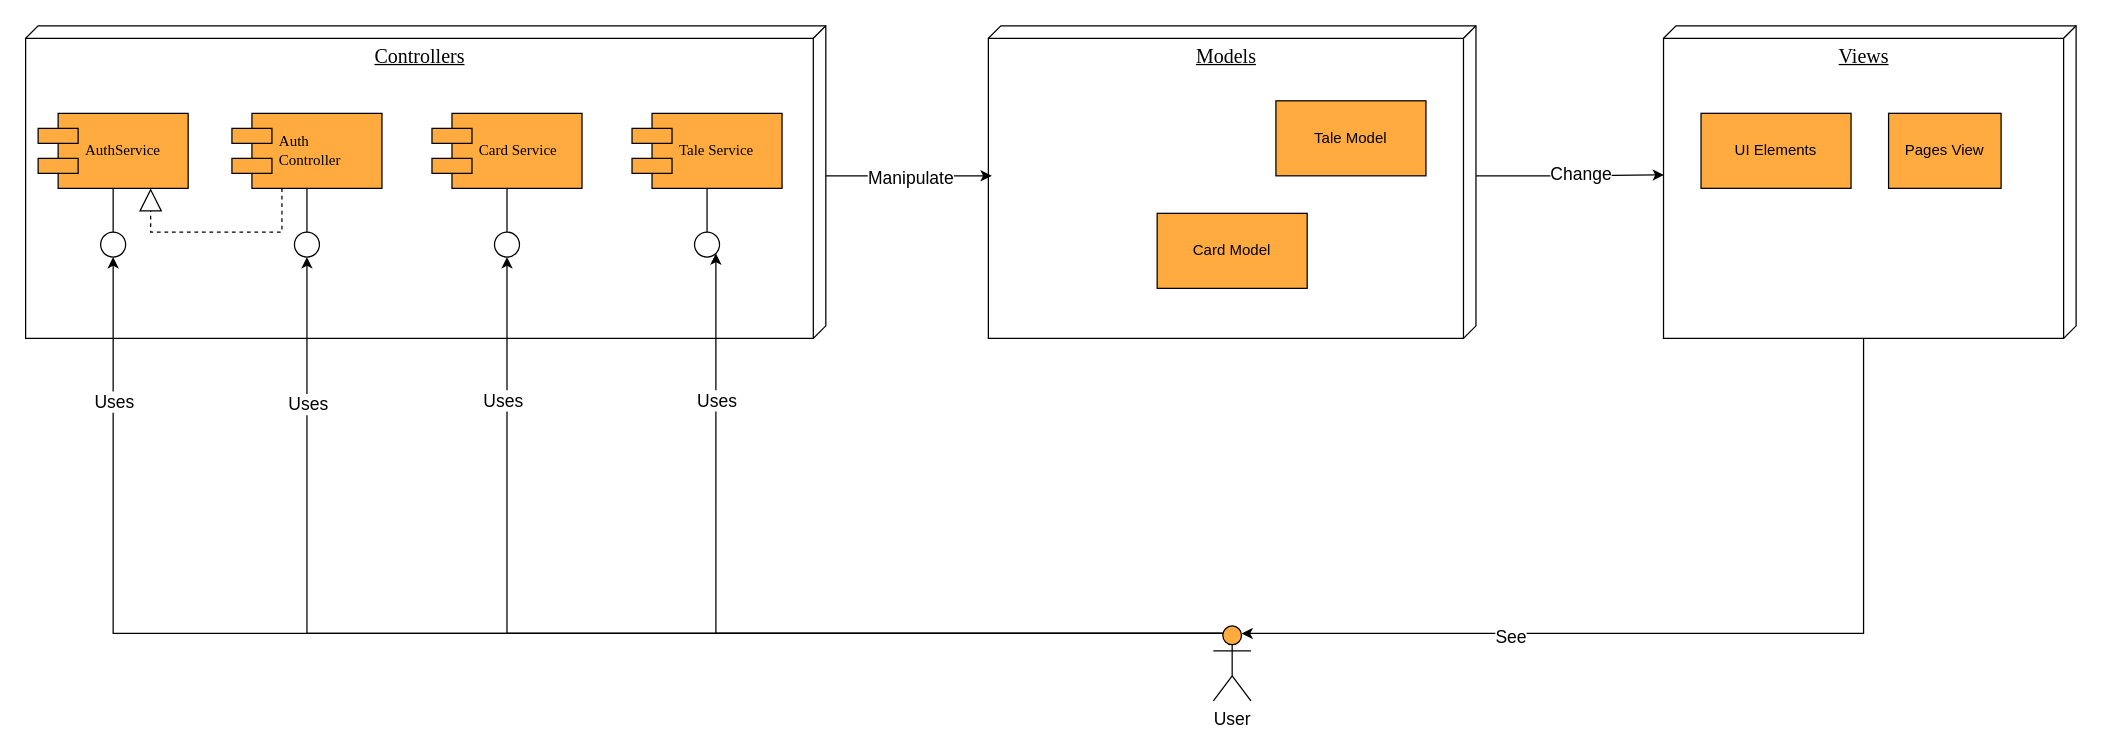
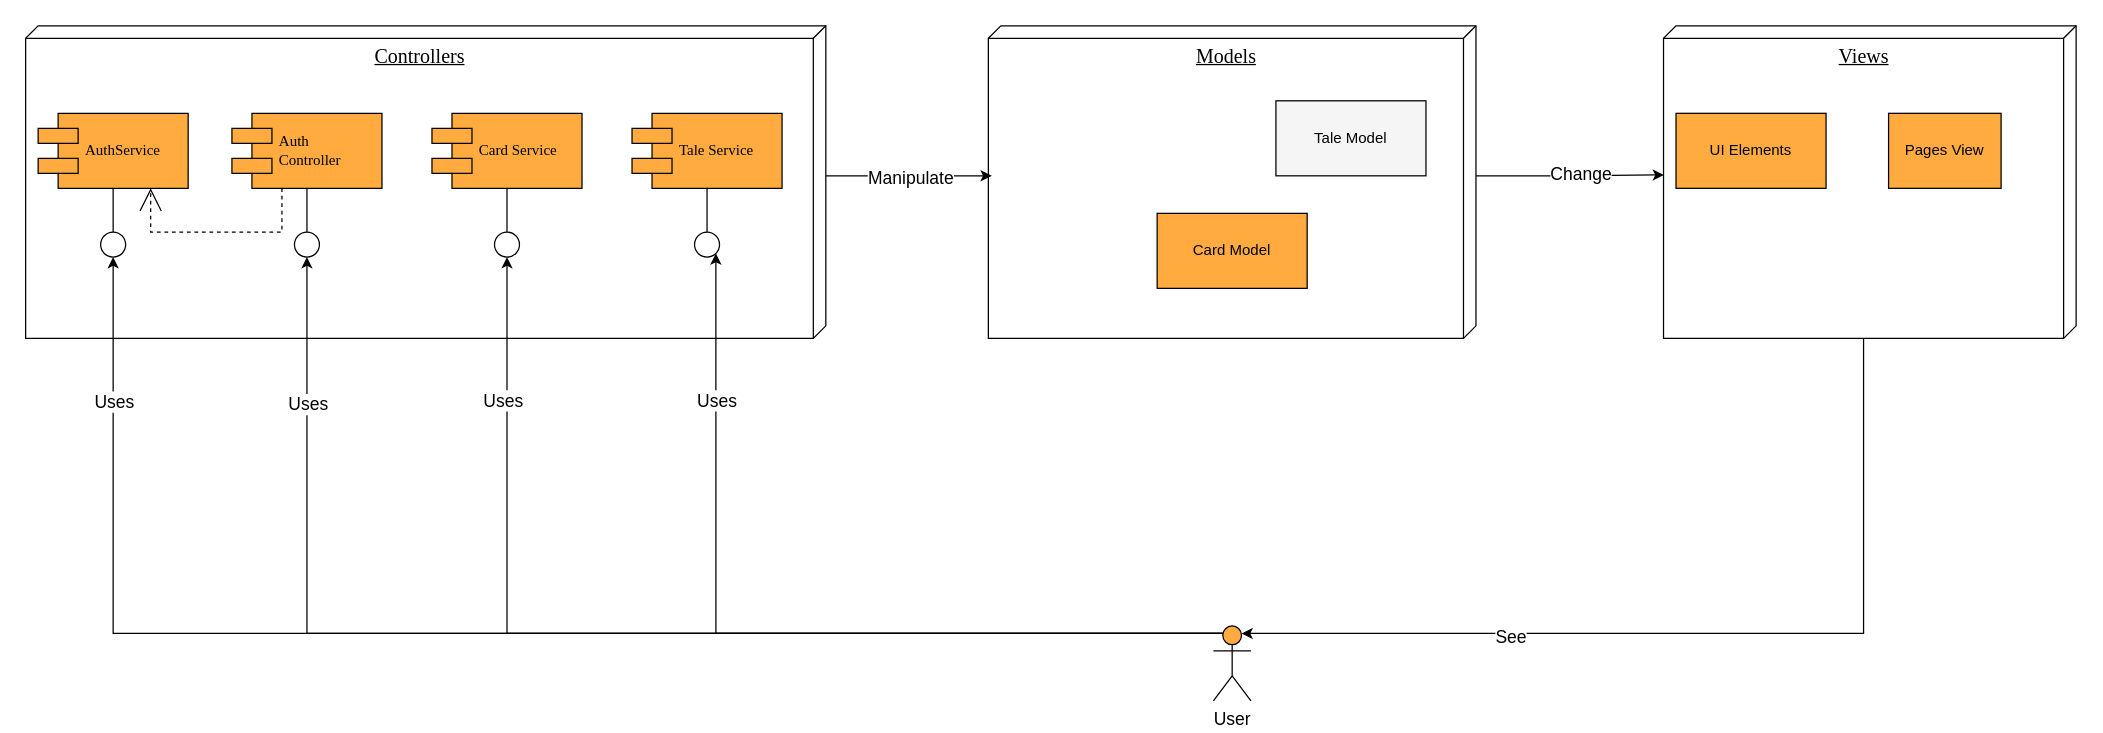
  <mxCell id="0" />
  <mxCell id="1" parent="0" />
  <mxCell id="2" value="&lt;font style=&quot;font-size: 16px;&quot;&gt;Controllers&lt;/font&gt;" style="verticalAlign=top;align=center;spacingTop=8;spacingLeft=2;spacingRight=12;shape=cube;size=10;direction=south;fontStyle=4;html=1;rounded=0;shadow=0;comic=0;labelBackgroundColor=none;strokeWidth=1;fontFamily=Verdana;fontSize=12" parent="1" vertex="1"><mxGeometry x="20" y="20" width="640" height="250" as="geometry" /></mxCell>
  <mxCell id="3" value="&lt;font style=&quot;font-size: 16px;&quot;&gt;Views&lt;/font&gt;" style="verticalAlign=top;align=center;spacingTop=8;spacingLeft=2;spacingRight=12;shape=cube;size=10;direction=south;fontStyle=4;html=1;rounded=0;shadow=0;comic=0;labelBackgroundColor=none;strokeWidth=1;fontFamily=Verdana;fontSize=12" parent="1" vertex="1"><mxGeometry x="1330" y="20" width="330" height="250" as="geometry" /></mxCell>
  <mxCell id="4" value="&lt;font style=&quot;font-size: 16px;&quot;&gt;Models&lt;/font&gt;" style="verticalAlign=top;align=center;spacingTop=8;spacingLeft=2;spacingRight=12;shape=cube;size=10;direction=south;fontStyle=4;html=1;rounded=0;shadow=0;comic=0;labelBackgroundColor=none;strokeWidth=1;fontFamily=Verdana;fontSize=12" parent="1" vertex="1"><mxGeometry x="790" y="20" width="390" height="250" as="geometry" /></mxCell>
  <mxCell id="5" style="edgeStyle=orthogonalEdgeStyle;rounded=0;orthogonalLoop=1;jettySize=auto;html=1;entryX=0.5;entryY=0;entryDx=0;entryDy=0;endArrow=none;endFill=0;exitX=0.5;exitY=1;exitDx=0;exitDy=0;" parent="1" source="36" target="21" edge="1"><mxGeometry relative="1" as="geometry"><mxPoint x="90" y="150" as="sourcePoint" /></mxGeometry></mxCell>
  <mxCell id="6" value="Auth&lt;br&gt;Controller" style="shape=component;align=left;spacingLeft=36;rounded=0;shadow=0;comic=0;labelBackgroundColor=none;strokeWidth=1;fontFamily=Verdana;fontSize=12;html=1;fillColor=#ffab40;" parent="1" vertex="1"><mxGeometry x="185" y="90" width="120" height="60" as="geometry" /></mxCell>
  <mxCell id="7" value="" style="ellipse;whiteSpace=wrap;html=1;rounded=0;shadow=0;comic=0;labelBackgroundColor=none;strokeWidth=1;fontFamily=Verdana;fontSize=12;align=center;" parent="1" vertex="1"><mxGeometry x="235" y="185" width="20" height="20" as="geometry" /></mxCell>
  <mxCell id="8" style="edgeStyle=elbowEdgeStyle;rounded=0;html=1;labelBackgroundColor=none;startArrow=none;startFill=0;startSize=8;endArrow=none;endFill=0;endSize=16;fontFamily=Verdana;fontSize=12;" parent="1" source="7" target="6" edge="1"><mxGeometry relative="1" as="geometry" /></mxCell>
- <mxCell id="9" style="edgeStyle=orthogonalEdgeStyle;rounded=0;html=1;labelBackgroundColor=none;startArrow=none;startFill=0;startSize=8;endArrow=block;endFill=0;endSize=16;fontFamily=Verdana;fontSize=12;dashed=1;entryX=0.75;entryY=1;entryDx=0;entryDy=0;" parent="1" source="6" edge="1" target="36"><mxGeometry relative="1" as="geometry"><Array as="points"><mxPoint x="225" y="185" /><mxPoint x="120" y="185" /></Array><mxPoint x="115" y="145" as="targetPoint" /></mxGeometry></mxCell>
- <mxCell id="10" value="Tale Model" style="rounded=0;whiteSpace=wrap;html=1;fillColor=#ffab40;" parent="1" vertex="1"><mxGeometry x="1020" y="80" width="120" height="60" as="geometry" /></mxCell>
+ <mxCell id="9" style="edgeStyle=orthogonalEdgeStyle;rounded=0;html=1;labelBackgroundColor=none;startArrow=none;startFill=0;startSize=8;endArrow=open;endFill=0;endSize=16;fontFamily=Verdana;fontSize=12;dashed=1;entryX=0.75;entryY=1;entryDx=0;entryDy=0;" parent="1" source="6" edge="1" target="36"><mxGeometry relative="1" as="geometry"><Array as="points"><mxPoint x="225" y="185" /><mxPoint x="120" y="185" /></Array><mxPoint x="115" y="145" as="targetPoint" /></mxGeometry></mxCell>
+ <mxCell id="10" value="Tale Model" style="rounded=0;whiteSpace=wrap;html=1;fillColor=#f5f5f5;" parent="1" vertex="1"><mxGeometry x="1020" y="80" width="120" height="60" as="geometry" /></mxCell>
  <mxCell id="11" value="Card Model" style="rounded=0;whiteSpace=wrap;html=1;fillColor=#ffab40;" parent="1" vertex="1"><mxGeometry x="925" y="170" width="120" height="60" as="geometry" /></mxCell>
  <mxCell id="12" style="edgeStyle=orthogonalEdgeStyle;rounded=0;orthogonalLoop=1;jettySize=auto;html=1;exitX=0.25;exitY=0.1;exitDx=0;exitDy=0;exitPerimeter=0;entryX=1;entryY=1;entryDx=0;entryDy=0;" parent="1" source="20" target="26" edge="1"><mxGeometry relative="1" as="geometry" /></mxCell>
  <mxCell id="13" value="&lt;font style=&quot;font-size: 14px;&quot;&gt;Uses&lt;/font&gt;" style="edgeLabel;html=1;align=center;verticalAlign=middle;resizable=0;points=[];" parent="12" vertex="1" connectable="0"><mxGeometry x="0.67" relative="1" as="geometry"><mxPoint as="offset" /></mxGeometry></mxCell>
  <mxCell id="14" style="edgeStyle=orthogonalEdgeStyle;rounded=0;orthogonalLoop=1;jettySize=auto;html=1;exitX=0.25;exitY=0.1;exitDx=0;exitDy=0;exitPerimeter=0;entryX=0.5;entryY=1;entryDx=0;entryDy=0;" parent="1" source="20" target="23" edge="1"><mxGeometry relative="1" as="geometry" /></mxCell>
  <mxCell id="15" value="&lt;font style=&quot;font-size: 14px;&quot;&gt;Uses&lt;/font&gt;" style="edgeLabel;html=1;align=center;verticalAlign=middle;resizable=0;points=[];" parent="14" vertex="1" connectable="0"><mxGeometry x="0.735" y="4" relative="1" as="geometry"><mxPoint y="-1" as="offset" /></mxGeometry></mxCell>
  <mxCell id="16" style="edgeStyle=orthogonalEdgeStyle;rounded=0;orthogonalLoop=1;jettySize=auto;html=1;exitX=0.25;exitY=0.1;exitDx=0;exitDy=0;exitPerimeter=0;entryX=0.5;entryY=1;entryDx=0;entryDy=0;" parent="1" source="20" target="7" edge="1"><mxGeometry relative="1" as="geometry" /></mxCell>
  <mxCell id="17" value="&lt;font style=&quot;font-size: 14px;&quot;&gt;Uses&lt;/font&gt;" style="edgeLabel;html=1;align=center;verticalAlign=middle;resizable=0;points=[];" parent="16" vertex="1" connectable="0"><mxGeometry x="0.771" relative="1" as="geometry"><mxPoint y="-1" as="offset" /></mxGeometry></mxCell>
  <mxCell id="18" style="edgeStyle=orthogonalEdgeStyle;rounded=0;orthogonalLoop=1;jettySize=auto;html=1;exitX=0.25;exitY=0.1;exitDx=0;exitDy=0;exitPerimeter=0;entryX=0.5;entryY=1;entryDx=0;entryDy=0;" parent="1" source="20" target="21" edge="1"><mxGeometry relative="1" as="geometry" /></mxCell>
  <mxCell id="19" value="&lt;font style=&quot;font-size: 14px;&quot;&gt;Uses&lt;/font&gt;" style="edgeLabel;html=1;align=center;verticalAlign=middle;resizable=0;points=[];" parent="18" vertex="1" connectable="0"><mxGeometry x="0.781" y="-1" relative="1" as="geometry"><mxPoint x="-1" y="-15" as="offset" /></mxGeometry></mxCell>
  <mxCell id="20" value="&lt;font style=&quot;font-size: 14px;&quot;&gt;User&lt;/font&gt;" style="shape=umlActor;verticalLabelPosition=bottom;verticalAlign=top;html=1;outlineConnect=0;fillColor=#ffab40;" parent="1" vertex="1"><mxGeometry x="970" y="500" width="30" height="60" as="geometry" /></mxCell>
  <mxCell id="21" value="" style="ellipse;whiteSpace=wrap;html=1;rounded=0;shadow=0;comic=0;labelBackgroundColor=none;strokeWidth=1;fontFamily=Verdana;fontSize=12;align=center;" parent="1" vertex="1"><mxGeometry x="80" y="185" width="20" height="20" as="geometry" /></mxCell>
  <mxCell id="22" value="Card Service" style="shape=component;align=left;spacingLeft=36;rounded=0;shadow=0;comic=0;labelBackgroundColor=none;strokeWidth=1;fontFamily=Verdana;fontSize=12;html=1;fillColor=#ffab40;" parent="1" vertex="1"><mxGeometry x="345" y="90" width="120" height="60" as="geometry" /></mxCell>
  <mxCell id="23" value="" style="ellipse;whiteSpace=wrap;html=1;rounded=0;shadow=0;comic=0;labelBackgroundColor=none;strokeWidth=1;fontFamily=Verdana;fontSize=12;align=center;" parent="1" vertex="1"><mxGeometry x="395" y="185" width="20" height="20" as="geometry" /></mxCell>
  <mxCell id="24" style="edgeStyle=elbowEdgeStyle;rounded=0;html=1;labelBackgroundColor=none;startArrow=none;startFill=0;startSize=8;endArrow=none;endFill=0;endSize=16;fontFamily=Verdana;fontSize=12;" parent="1" source="23" target="22" edge="1"><mxGeometry relative="1" as="geometry" /></mxCell>
  <mxCell id="25" value="Tale Service" style="shape=component;align=left;spacingLeft=36;rounded=0;shadow=0;comic=0;labelBackgroundColor=none;strokeWidth=1;fontFamily=Verdana;fontSize=12;html=1;fillColor=#ffab40;" parent="1" vertex="1"><mxGeometry x="505" y="90" width="120" height="60" as="geometry" /></mxCell>
  <mxCell id="26" value="" style="ellipse;whiteSpace=wrap;html=1;rounded=0;shadow=0;comic=0;labelBackgroundColor=none;strokeWidth=1;fontFamily=Verdana;fontSize=12;align=center;" parent="1" vertex="1"><mxGeometry x="555" y="185" width="20" height="20" as="geometry" /></mxCell>
  <mxCell id="27" style="edgeStyle=elbowEdgeStyle;rounded=0;html=1;labelBackgroundColor=none;startArrow=none;startFill=0;startSize=8;endArrow=none;endFill=0;endSize=16;fontFamily=Verdana;fontSize=12;" parent="1" source="26" target="25" edge="1"><mxGeometry relative="1" as="geometry" /></mxCell>
- <mxCell id="28" value="UI Elements" style="rounded=0;whiteSpace=wrap;html=1;fillColor=#ffab40;" parent="1" vertex="1"><mxGeometry x="1360" y="90" width="120" height="60" as="geometry" /></mxCell>
+ <mxCell id="28" value="UI Elements" style="rounded=0;whiteSpace=wrap;html=1;fillColor=#ffab40;" parent="1" vertex="1"><mxGeometry x="1340" y="90" width="120" height="60" as="geometry" /></mxCell>
  <mxCell id="29" value="Pages View" style="rounded=0;whiteSpace=wrap;html=1;fillColor=#ffab40;" parent="1" vertex="1"><mxGeometry x="1510" y="90" width="90" height="60" as="geometry" /></mxCell>
  <mxCell id="30" style="edgeStyle=orthogonalEdgeStyle;rounded=0;orthogonalLoop=1;jettySize=auto;html=1;exitX=0;exitY=0;exitDx=120;exitDy=0;exitPerimeter=0;entryX=0.48;entryY=0.993;entryDx=0;entryDy=0;entryPerimeter=0;" parent="1" source="2" target="4" edge="1"><mxGeometry relative="1" as="geometry" /></mxCell>
  <mxCell id="31" value="&lt;font style=&quot;font-size: 14px;&quot;&gt;Manipulate&lt;/font&gt;" style="edgeLabel;html=1;align=center;verticalAlign=middle;resizable=0;points=[];" parent="30" vertex="1" connectable="0"><mxGeometry x="0.006" y="-1" relative="1" as="geometry"><mxPoint as="offset" /></mxGeometry></mxCell>
  <mxCell id="32" style="edgeStyle=orthogonalEdgeStyle;rounded=0;orthogonalLoop=1;jettySize=auto;html=1;exitX=0;exitY=0;exitDx=120;exitDy=0;exitPerimeter=0;entryX=0.477;entryY=0.999;entryDx=0;entryDy=0;entryPerimeter=0;" parent="1" source="4" target="3" edge="1"><mxGeometry relative="1" as="geometry" /></mxCell>
  <mxCell id="33" value="&lt;font style=&quot;font-size: 14px;&quot;&gt;Change&lt;/font&gt;" style="edgeLabel;html=1;align=center;verticalAlign=middle;resizable=0;points=[];" parent="32" vertex="1" connectable="0"><mxGeometry x="0.112" y="1" relative="1" as="geometry"><mxPoint as="offset" /></mxGeometry></mxCell>
  <mxCell id="34" style="edgeStyle=orthogonalEdgeStyle;rounded=0;orthogonalLoop=1;jettySize=auto;html=1;exitX=0;exitY=0;exitDx=250;exitDy=170;exitPerimeter=0;entryX=0.75;entryY=0.1;entryDx=0;entryDy=0;entryPerimeter=0;" parent="1" source="3" target="20" edge="1"><mxGeometry relative="1" as="geometry"><Array as="points"><mxPoint x="1490" y="506" /></Array></mxGeometry></mxCell>
  <mxCell id="35" value="&lt;font style=&quot;font-size: 14px;&quot;&gt;See&lt;/font&gt;" style="edgeLabel;html=1;align=center;verticalAlign=middle;resizable=0;points=[];" parent="34" vertex="1" connectable="0"><mxGeometry x="0.416" y="2" relative="1" as="geometry"><mxPoint as="offset" /></mxGeometry></mxCell>
  <mxCell id="36" value="AuthService" style="shape=component;align=left;spacingLeft=36;rounded=0;shadow=0;comic=0;labelBackgroundColor=none;strokeWidth=1;fontFamily=Verdana;fontSize=12;html=1;fillColor=#ffab40;" vertex="1" parent="1"><mxGeometry x="30" y="90" width="120" height="60" as="geometry" /></mxCell>
